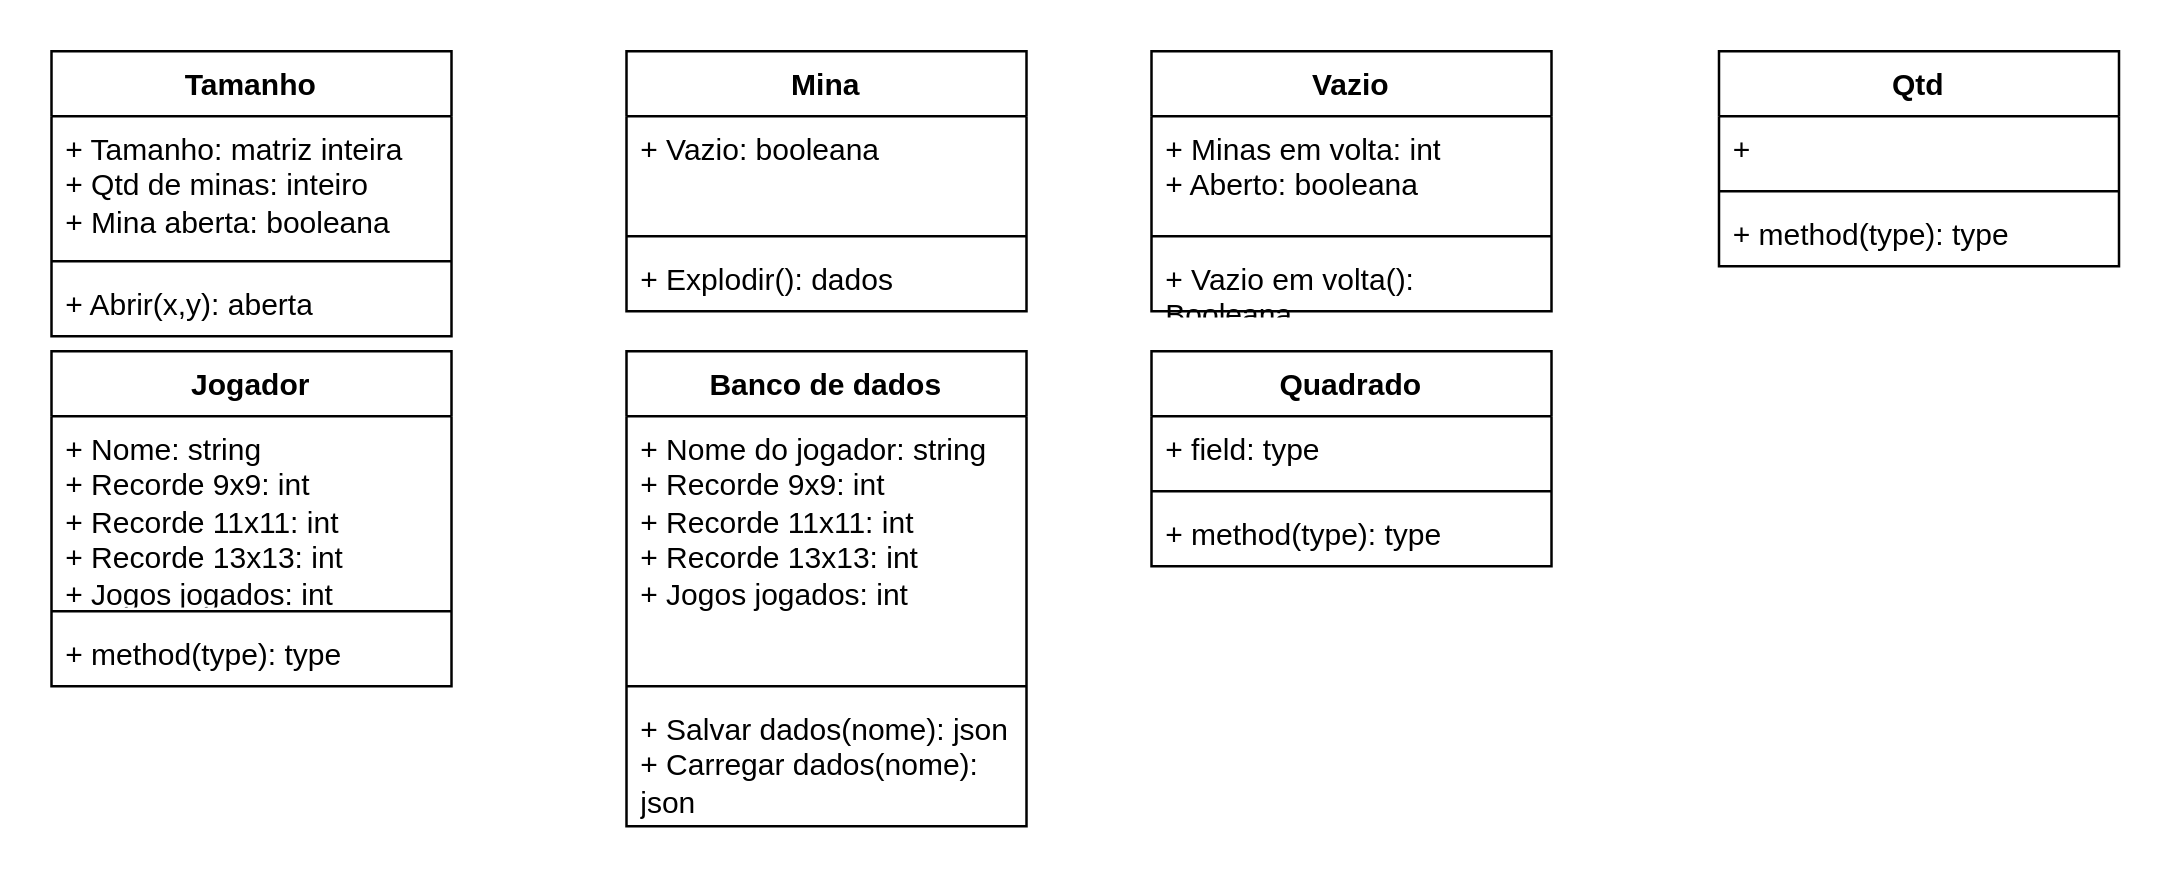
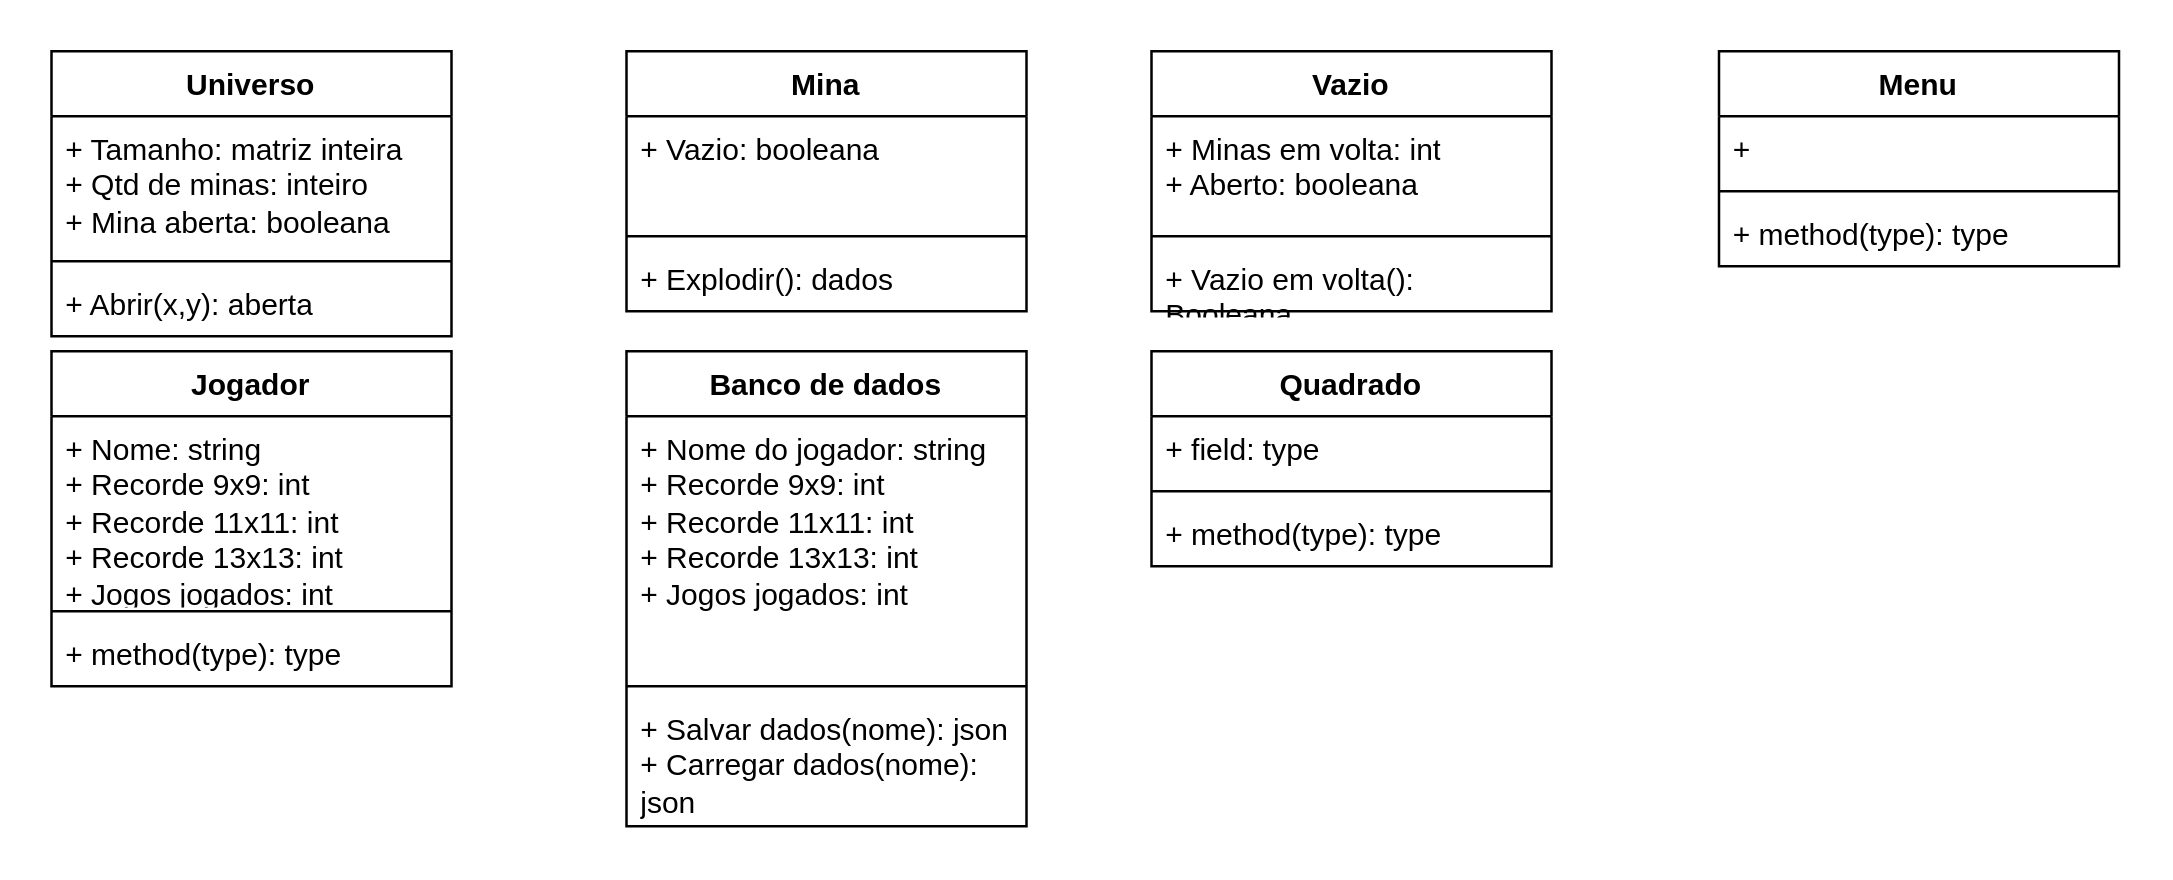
  <mxCell id="0" />
  <mxCell id="1" parent="0" />
- <mxCell id="2" value="Tamanho" style="swimlane;fontStyle=1;align=center;verticalAlign=top;childLayout=stackLayout;horizontal=1;startSize=26;horizontalStack=0;resizeParent=1;resizeParentMax=0;resizeLast=0;collapsible=1;marginBottom=0;whiteSpace=wrap;html=1;" parent="1" vertex="1"><mxGeometry width="160" height="114" as="geometry" x="20" y="20" /></mxCell>
+ <mxCell id="2" value="Universo" style="swimlane;fontStyle=1;align=center;verticalAlign=top;childLayout=stackLayout;horizontal=1;startSize=26;horizontalStack=0;resizeParent=1;resizeParentMax=0;resizeLast=0;collapsible=1;marginBottom=0;whiteSpace=wrap;html=1;" parent="1" vertex="1"><mxGeometry width="160" height="114" as="geometry" x="20" y="20" /></mxCell>
  <mxCell id="3" value="+ Tamanho: matriz inteira&lt;br&gt;+ Qtd de minas: inteiro&lt;br&gt;+ Mina aberta: booleana" style="text;strokeColor=none;fillColor=none;align=left;verticalAlign=top;spacingLeft=4;spacingRight=4;overflow=hidden;rotatable=0;points=[[0,0.5],[1,0.5]];portConstraint=eastwest;whiteSpace=wrap;html=1;" parent="2" vertex="1"><mxGeometry y="26" width="160" height="54" as="geometry" /></mxCell>
  <mxCell id="4" value="" style="line;strokeWidth=1;fillColor=none;align=left;verticalAlign=middle;spacingTop=-1;spacingLeft=3;spacingRight=3;rotatable=0;labelPosition=right;points=[];portConstraint=eastwest;strokeColor=inherit;" parent="2" vertex="1"><mxGeometry y="80" width="160" height="8" as="geometry" /></mxCell>
  <mxCell id="5" value="+ Abrir(x,y): aberta" style="text;strokeColor=none;fillColor=none;align=left;verticalAlign=top;spacingLeft=4;spacingRight=4;overflow=hidden;rotatable=0;points=[[0,0.5],[1,0.5]];portConstraint=eastwest;whiteSpace=wrap;html=1;" parent="2" vertex="1"><mxGeometry y="88" width="160" height="26" as="geometry" /></mxCell>
  <mxCell id="6" value="Vazio" style="swimlane;fontStyle=1;align=center;verticalAlign=top;childLayout=stackLayout;horizontal=1;startSize=26;horizontalStack=0;resizeParent=1;resizeParentMax=0;resizeLast=0;collapsible=1;marginBottom=0;whiteSpace=wrap;html=1;" parent="1" vertex="1"><mxGeometry x="460" width="160" height="104" as="geometry" y="20" /></mxCell>
  <mxCell id="7" value="+ Minas em volta: int&lt;br&gt;+ Aberto: booleana" style="text;strokeColor=none;fillColor=none;align=left;verticalAlign=top;spacingLeft=4;spacingRight=4;overflow=hidden;rotatable=0;points=[[0,0.5],[1,0.5]];portConstraint=eastwest;whiteSpace=wrap;html=1;" parent="6" vertex="1"><mxGeometry y="26" width="160" height="44" as="geometry" /></mxCell>
  <mxCell id="8" value="" style="line;strokeWidth=1;fillColor=none;align=left;verticalAlign=middle;spacingTop=-1;spacingLeft=3;spacingRight=3;rotatable=0;labelPosition=right;points=[];portConstraint=eastwest;strokeColor=inherit;" parent="6" vertex="1"><mxGeometry y="70" width="160" height="8" as="geometry" /></mxCell>
  <mxCell id="9" value="+ Vazio em volta(): Booleana" style="text;strokeColor=none;fillColor=none;align=left;verticalAlign=top;spacingLeft=4;spacingRight=4;overflow=hidden;rotatable=0;points=[[0,0.5],[1,0.5]];portConstraint=eastwest;whiteSpace=wrap;html=1;" parent="6" vertex="1"><mxGeometry y="78" width="160" height="26" as="geometry" /></mxCell>
  <mxCell id="10" value="Jogador" style="swimlane;fontStyle=1;align=center;verticalAlign=top;childLayout=stackLayout;horizontal=1;startSize=26;horizontalStack=0;resizeParent=1;resizeParentMax=0;resizeLast=0;collapsible=1;marginBottom=0;whiteSpace=wrap;html=1;" parent="1" vertex="1"><mxGeometry y="140" width="160" height="134" as="geometry" x="20" /></mxCell>
  <mxCell id="11" value="+ Nome: string&lt;br&gt;+ Recorde 9x9: int&lt;br&gt;+ Recorde 11x11: int&lt;br&gt;+ Recorde 13x13: int&lt;br&gt;+ Jogos jogados: int" style="text;strokeColor=none;fillColor=none;align=left;verticalAlign=top;spacingLeft=4;spacingRight=4;overflow=hidden;rotatable=0;points=[[0,0.5],[1,0.5]];portConstraint=eastwest;whiteSpace=wrap;html=1;" parent="10" vertex="1"><mxGeometry y="26" width="160" height="74" as="geometry" /></mxCell>
  <mxCell id="12" value="" style="line;strokeWidth=1;fillColor=none;align=left;verticalAlign=middle;spacingTop=-1;spacingLeft=3;spacingRight=3;rotatable=0;labelPosition=right;points=[];portConstraint=eastwest;strokeColor=inherit;" parent="10" vertex="1"><mxGeometry y="100" width="160" height="8" as="geometry" /></mxCell>
  <mxCell id="13" value="+ method(type): type" style="text;strokeColor=none;fillColor=none;align=left;verticalAlign=top;spacingLeft=4;spacingRight=4;overflow=hidden;rotatable=0;points=[[0,0.5],[1,0.5]];portConstraint=eastwest;whiteSpace=wrap;html=1;" parent="10" vertex="1"><mxGeometry y="108" width="160" height="26" as="geometry" /></mxCell>
  <mxCell id="14" value="Banco de dados" style="swimlane;fontStyle=1;align=center;verticalAlign=top;childLayout=stackLayout;horizontal=1;startSize=26;horizontalStack=0;resizeParent=1;resizeParentMax=0;resizeLast=0;collapsible=1;marginBottom=0;whiteSpace=wrap;html=1;" parent="1" vertex="1"><mxGeometry x="250" y="140" width="160" height="190" as="geometry" /></mxCell>
  <mxCell id="15" value="+ Nome do jogador: string&lt;br&gt;+ Recorde 9x9: int&lt;br&gt;+ Recorde 11x11: int&lt;br&gt;+ Recorde 13x13: int&lt;br&gt;+ Jogos jogados: int" style="text;strokeColor=none;fillColor=none;align=left;verticalAlign=top;spacingLeft=4;spacingRight=4;overflow=hidden;rotatable=0;points=[[0,0.5],[1,0.5]];portConstraint=eastwest;whiteSpace=wrap;html=1;" parent="14" vertex="1"><mxGeometry y="26" width="160" height="104" as="geometry" /></mxCell>
  <mxCell id="16" value="" style="line;strokeWidth=1;fillColor=none;align=left;verticalAlign=middle;spacingTop=-1;spacingLeft=3;spacingRight=3;rotatable=0;labelPosition=right;points=[];portConstraint=eastwest;strokeColor=inherit;" parent="14" vertex="1"><mxGeometry y="130" width="160" height="8" as="geometry" /></mxCell>
  <mxCell id="17" value="+ Salvar dados(nome): json&lt;br&gt;+ Carregar dados(nome): json" style="text;strokeColor=none;fillColor=none;align=left;verticalAlign=top;spacingLeft=4;spacingRight=4;overflow=hidden;rotatable=0;points=[[0,0.5],[1,0.5]];portConstraint=eastwest;whiteSpace=wrap;html=1;" parent="14" vertex="1"><mxGeometry y="138" width="160" height="52" as="geometry" /></mxCell>
- <mxCell id="18" value="Qtd" style="swimlane;fontStyle=1;align=center;verticalAlign=top;childLayout=stackLayout;horizontal=1;startSize=26;horizontalStack=0;resizeParent=1;resizeParentMax=0;resizeLast=0;collapsible=1;marginBottom=0;whiteSpace=wrap;html=1;" parent="1" vertex="1"><mxGeometry x="687" width="160" height="86" as="geometry" y="20" /></mxCell>
+ <mxCell id="18" value="Menu" style="swimlane;fontStyle=1;align=center;verticalAlign=top;childLayout=stackLayout;horizontal=1;startSize=26;horizontalStack=0;resizeParent=1;resizeParentMax=0;resizeLast=0;collapsible=1;marginBottom=0;whiteSpace=wrap;html=1;" parent="1" vertex="1"><mxGeometry x="687" width="160" height="86" as="geometry" y="20" /></mxCell>
  <mxCell id="19" value="+&amp;nbsp;" style="text;strokeColor=none;fillColor=none;align=left;verticalAlign=top;spacingLeft=4;spacingRight=4;overflow=hidden;rotatable=0;points=[[0,0.5],[1,0.5]];portConstraint=eastwest;whiteSpace=wrap;html=1;" parent="18" vertex="1"><mxGeometry y="26" width="160" height="26" as="geometry" /></mxCell>
  <mxCell id="20" value="" style="line;strokeWidth=1;fillColor=none;align=left;verticalAlign=middle;spacingTop=-1;spacingLeft=3;spacingRight=3;rotatable=0;labelPosition=right;points=[];portConstraint=eastwest;strokeColor=inherit;" parent="18" vertex="1"><mxGeometry y="52" width="160" height="8" as="geometry" /></mxCell>
  <mxCell id="21" value="+ method(type): type" style="text;strokeColor=none;fillColor=none;align=left;verticalAlign=top;spacingLeft=4;spacingRight=4;overflow=hidden;rotatable=0;points=[[0,0.5],[1,0.5]];portConstraint=eastwest;whiteSpace=wrap;html=1;" parent="18" vertex="1"><mxGeometry y="60" width="160" height="26" as="geometry" /></mxCell>
  <mxCell id="22" value="Mina" style="swimlane;fontStyle=1;align=center;verticalAlign=top;childLayout=stackLayout;horizontal=1;startSize=26;horizontalStack=0;resizeParent=1;resizeParentMax=0;resizeLast=0;collapsible=1;marginBottom=0;whiteSpace=wrap;html=1;" parent="1" vertex="1"><mxGeometry x="250" width="160" height="104" as="geometry" y="20" /></mxCell>
  <mxCell id="23" value="+ Vazio: booleana" style="text;strokeColor=none;fillColor=none;align=left;verticalAlign=top;spacingLeft=4;spacingRight=4;overflow=hidden;rotatable=0;points=[[0,0.5],[1,0.5]];portConstraint=eastwest;whiteSpace=wrap;html=1;" parent="22" vertex="1"><mxGeometry y="26" width="160" height="44" as="geometry" /></mxCell>
  <mxCell id="24" value="" style="line;strokeWidth=1;fillColor=none;align=left;verticalAlign=middle;spacingTop=-1;spacingLeft=3;spacingRight=3;rotatable=0;labelPosition=right;points=[];portConstraint=eastwest;strokeColor=inherit;" parent="22" vertex="1"><mxGeometry y="70" width="160" height="8" as="geometry" /></mxCell>
  <mxCell id="25" value="+ Explodir(): dados" style="text;strokeColor=none;fillColor=none;align=left;verticalAlign=top;spacingLeft=4;spacingRight=4;overflow=hidden;rotatable=0;points=[[0,0.5],[1,0.5]];portConstraint=eastwest;whiteSpace=wrap;html=1;" parent="22" vertex="1"><mxGeometry y="78" width="160" height="26" as="geometry" /></mxCell>
  <mxCell id="26" value="Quadrado" style="swimlane;fontStyle=1;align=center;verticalAlign=top;childLayout=stackLayout;horizontal=1;startSize=26;horizontalStack=0;resizeParent=1;resizeParentMax=0;resizeLast=0;collapsible=1;marginBottom=0;whiteSpace=wrap;html=1;" parent="1" vertex="1"><mxGeometry x="460" y="140" width="160" height="86" as="geometry" /></mxCell>
  <mxCell id="27" value="+ field: type" style="text;strokeColor=none;fillColor=none;align=left;verticalAlign=top;spacingLeft=4;spacingRight=4;overflow=hidden;rotatable=0;points=[[0,0.5],[1,0.5]];portConstraint=eastwest;whiteSpace=wrap;html=1;" parent="26" vertex="1"><mxGeometry y="26" width="160" height="26" as="geometry" /></mxCell>
  <mxCell id="28" value="" style="line;strokeWidth=1;fillColor=none;align=left;verticalAlign=middle;spacingTop=-1;spacingLeft=3;spacingRight=3;rotatable=0;labelPosition=right;points=[];portConstraint=eastwest;strokeColor=inherit;" parent="26" vertex="1"><mxGeometry y="52" width="160" height="8" as="geometry" /></mxCell>
  <mxCell id="29" value="+ method(type): type" style="text;strokeColor=none;fillColor=none;align=left;verticalAlign=top;spacingLeft=4;spacingRight=4;overflow=hidden;rotatable=0;points=[[0,0.5],[1,0.5]];portConstraint=eastwest;whiteSpace=wrap;html=1;" parent="26" vertex="1"><mxGeometry y="60" width="160" height="26" as="geometry" /></mxCell>
